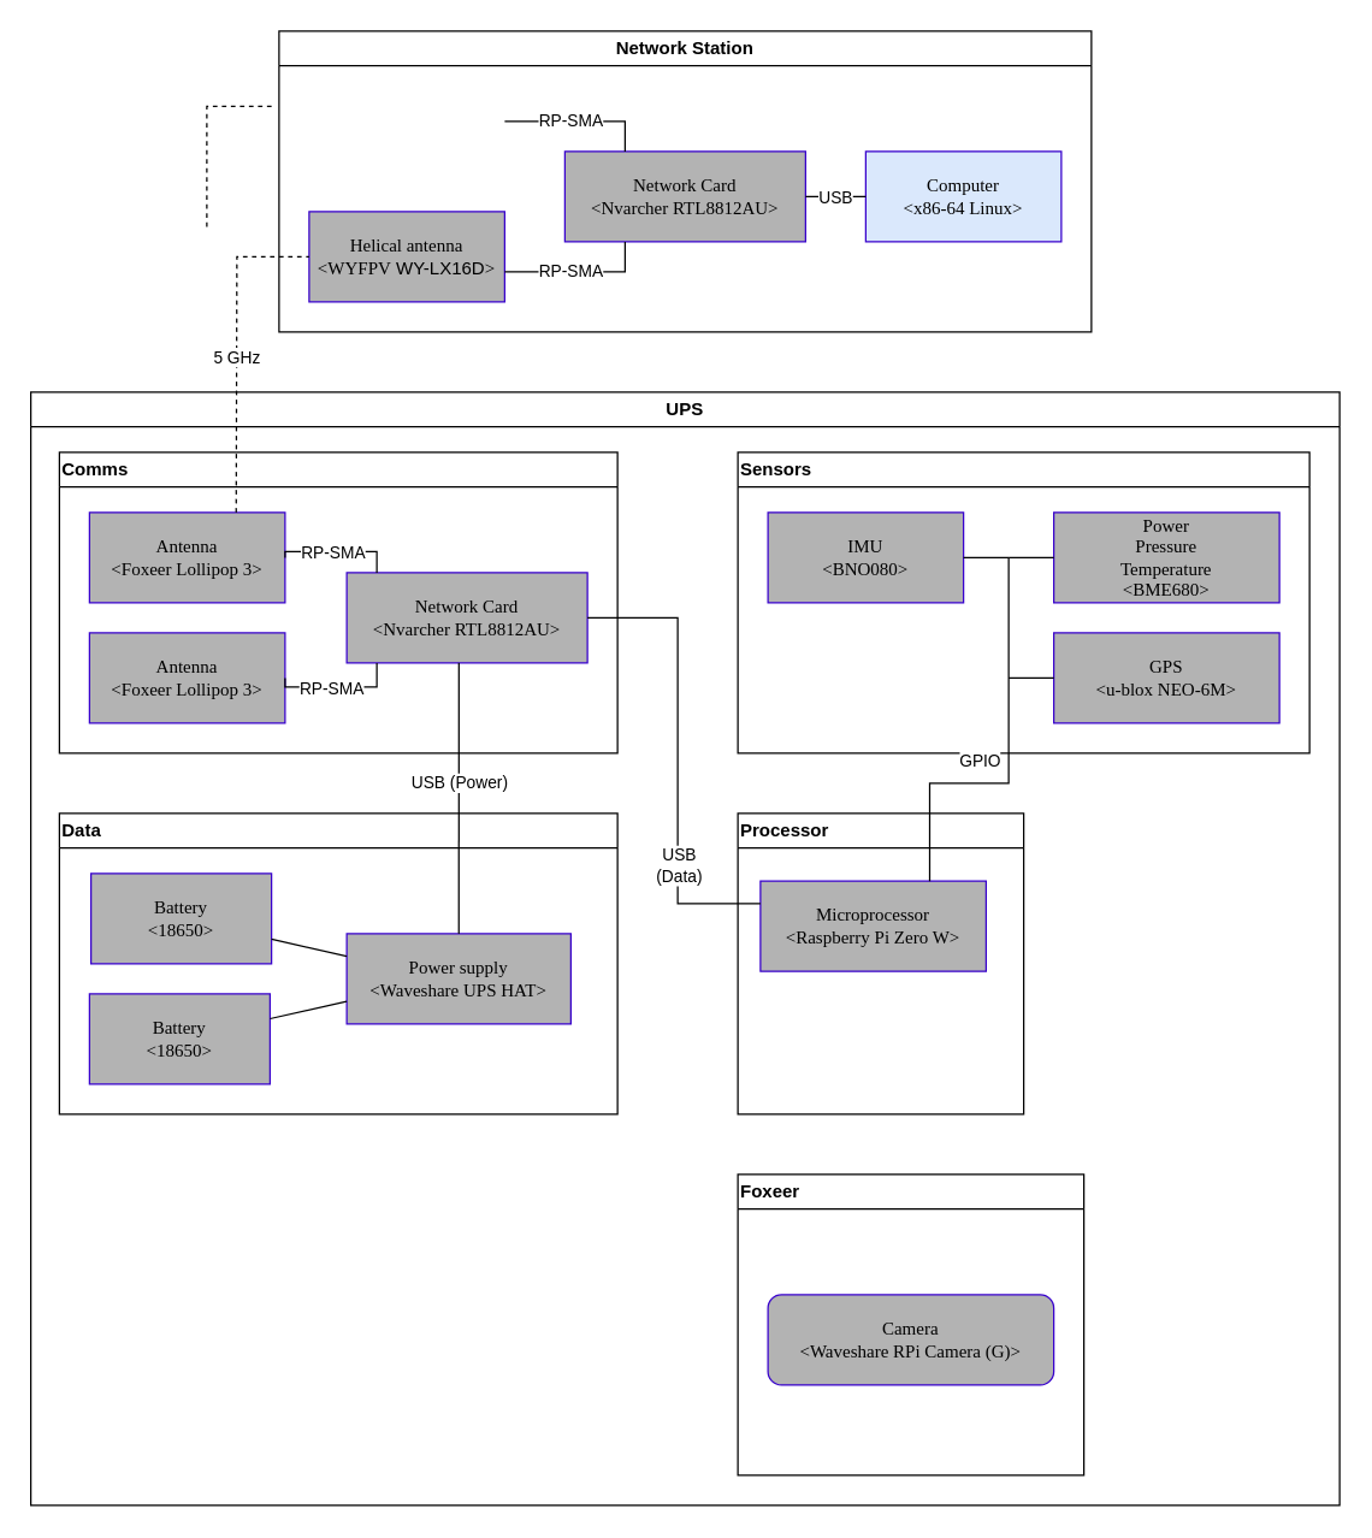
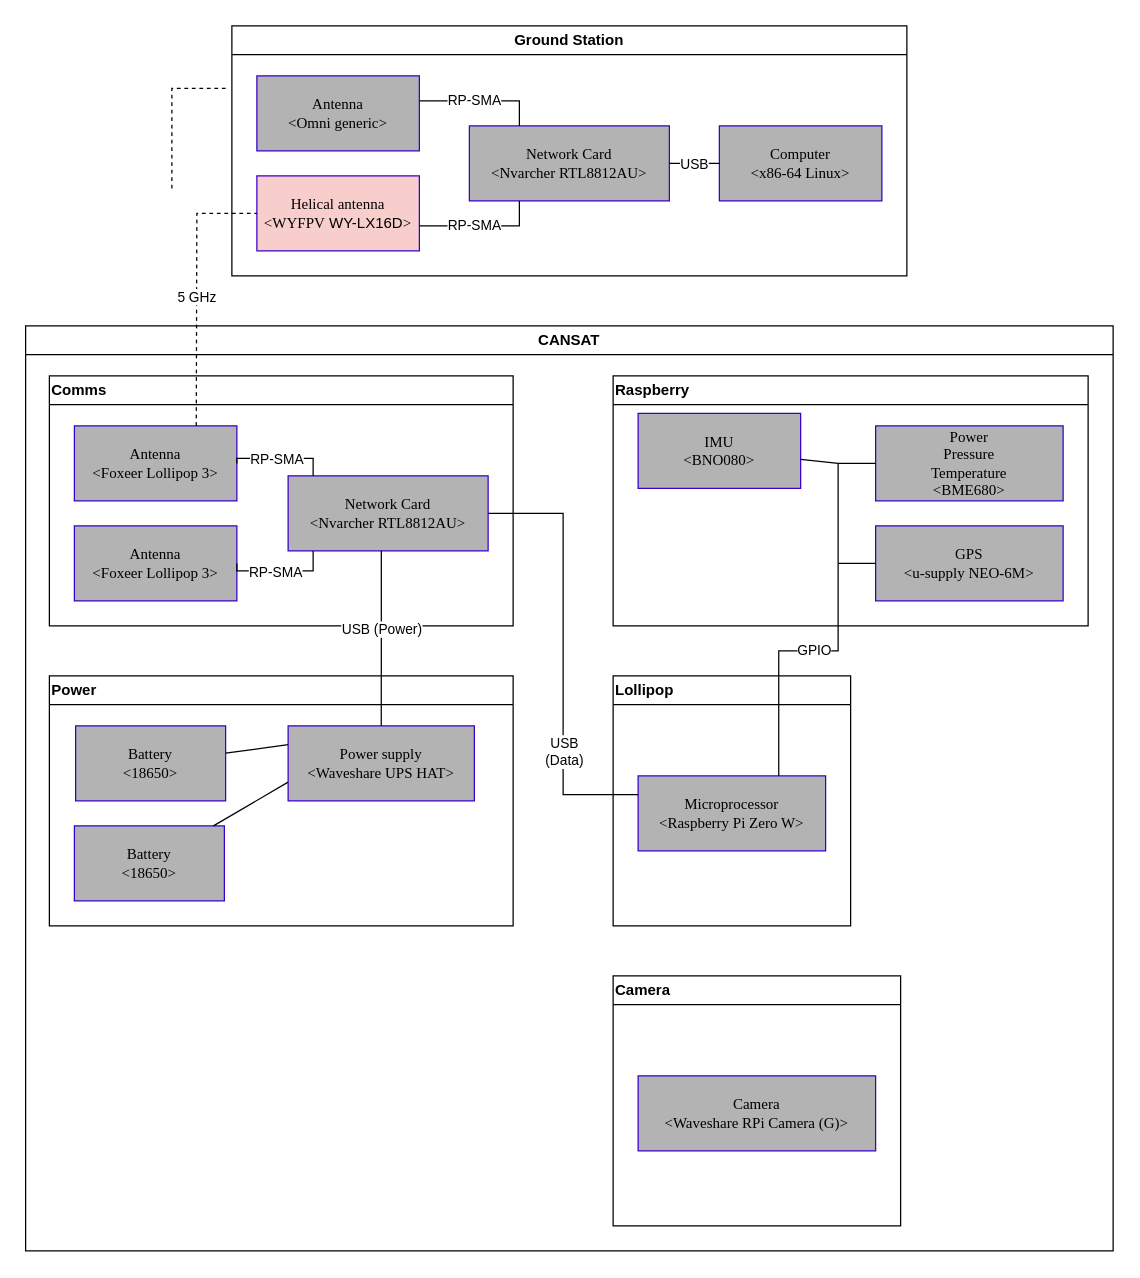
  <mxCell id="0" />
  <mxCell id="1" parent="0" />
- <mxCell id="2" value="Network Station" style="swimlane;whiteSpace=wrap;html=1;" parent="1" vertex="1"><mxGeometry x="185" width="540" height="200" as="geometry" y="20" /></mxCell>
- <mxCell id="3" value="&lt;font face=&quot;Verdana&quot;&gt;Computer&lt;br&gt;&amp;lt;x86-64&amp;nbsp;Linux&amp;gt;&lt;br&gt;&lt;/font&gt;" style="rounded=0;whiteSpace=wrap;html=1;fillColor=#dae8fc;fontColor=default;strokeColor=#3700CC;" parent="2" vertex="1"><mxGeometry x="390" y="80" width="130" height="60" as="geometry" /></mxCell>
+ <mxCell id="2" value="Ground Station" style="swimlane;whiteSpace=wrap;html=1;" parent="1" vertex="1"><mxGeometry x="185" width="540" height="200" as="geometry" y="20" /></mxCell>
+ <mxCell id="3" value="&lt;font face=&quot;Verdana&quot;&gt;Computer&lt;br&gt;&amp;lt;x86-64&amp;nbsp;Linux&amp;gt;&lt;br&gt;&lt;/font&gt;" style="rounded=0;whiteSpace=wrap;html=1;fillColor=#B3B3B3;fontColor=default;strokeColor=#3700CC;" parent="2" vertex="1"><mxGeometry x="390" y="80" width="130" height="60" as="geometry" /></mxCell>
  <mxCell id="4" value="&lt;font face=&quot;Verdana&quot;&gt;Network Card&lt;br&gt;&amp;lt;Nvarcher RTL8812AU&amp;gt;&lt;/font&gt;" style="rounded=0;whiteSpace=wrap;html=1;fillColor=#B3B3B3;fontColor=default;strokeColor=#3700CC;" parent="2" vertex="1"><mxGeometry x="190" y="80" width="160" height="60" as="geometry" /></mxCell>
- <mxCell id="6" value="&lt;font face=&quot;Verdana&quot;&gt;Helical antenna&lt;br&gt;&amp;lt;WYFPV&lt;/font&gt; WY-LX16D&lt;font face=&quot;Verdana&quot;&gt;&amp;gt;&lt;br&gt;&lt;/font&gt;" style="rounded=0;whiteSpace=wrap;html=1;fillColor=#B3B3B3;fontColor=default;strokeColor=#3700CC;" parent="2" vertex="1"><mxGeometry x="20" y="120" width="130" height="60" as="geometry" /></mxCell>
+ <mxCell id="5" value="&lt;font face=&quot;Verdana&quot;&gt;Antenna&lt;br&gt;&amp;lt;Omni generic&amp;gt;&lt;br&gt;&lt;/font&gt;" style="rounded=0;whiteSpace=wrap;html=1;fillColor=#B3B3B3;fontColor=default;strokeColor=#3700CC;" parent="2" vertex="1"><mxGeometry x="20" y="40" width="130" height="60" as="geometry" /></mxCell>
+ <mxCell id="6" value="&lt;font face=&quot;Verdana&quot;&gt;Helical antenna&lt;br&gt;&amp;lt;WYFPV&lt;/font&gt; WY-LX16D&lt;font face=&quot;Verdana&quot;&gt;&amp;gt;&lt;br&gt;&lt;/font&gt;" style="rounded=0;whiteSpace=wrap;html=1;fillColor=#f8cecc;fontColor=default;strokeColor=#3700CC;" parent="2" vertex="1"><mxGeometry x="20" y="120" width="130" height="60" as="geometry" /></mxCell>
  <mxCell id="7" value="RP-SMA" style="endArrow=none;html=1;rounded=0;edgeStyle=elbowEdgeStyle;elbow=vertical;exitX=0.25;exitY=0;exitDx=0;exitDy=0;" parent="2" source="4" edge="1"><mxGeometry x="0.111" width="50" height="50" relative="1" as="geometry"><mxPoint x="114" y="-40" as="sourcePoint" /><mxPoint x="150" y="60" as="targetPoint" /><Array as="points"><mxPoint x="330" y="60" /></Array><mxPoint as="offset" /></mxGeometry></mxCell>
  <mxCell id="8" value="RP-SMA" style="endArrow=none;html=1;rounded=0;edgeStyle=elbowEdgeStyle;elbow=vertical;exitX=0.25;exitY=1;exitDx=0;exitDy=0;" parent="2" source="4" edge="1"><mxGeometry x="0.111" width="50" height="50" relative="1" as="geometry"><mxPoint x="114" y="-40" as="sourcePoint" /><mxPoint x="150" y="160" as="targetPoint" /><Array as="points"><mxPoint x="330" y="160" /></Array><mxPoint as="offset" /></mxGeometry></mxCell>
  <mxCell id="9" value="" style="endArrow=none;html=1;rounded=0;" parent="2" source="3" edge="1"><mxGeometry width="50" height="50" relative="1" as="geometry"><mxPoint x="-86" y="-40" as="sourcePoint" /><mxPoint x="350" y="110" as="targetPoint" /></mxGeometry></mxCell>
  <mxCell id="10" value="USB" style="edgeLabel;html=1;align=center;verticalAlign=middle;resizable=0;points=[];" parent="9" vertex="1" connectable="0"><mxGeometry x="-0.172" y="-1" relative="1" as="geometry"><mxPoint x="-4" y="1" as="offset" /></mxGeometry></mxCell>
- <mxCell id="11" value="UPS" style="swimlane;whiteSpace=wrap;html=1;" parent="1" vertex="1"><mxGeometry y="260" width="870" height="740" as="geometry" x="20" /></mxCell>
- <mxCell id="12" value="Sensors" style="swimlane;whiteSpace=wrap;html=1;align=left;" parent="11" vertex="1"><mxGeometry x="470" y="40" width="380" height="200" as="geometry" /></mxCell>
- <mxCell id="13" value="&lt;font face=&quot;Verdana&quot;&gt;IMU&lt;br&gt;&amp;lt;BNO080&amp;gt;&lt;br&gt;&lt;/font&gt;" style="rounded=0;whiteSpace=wrap;html=1;fillColor=#B3B3B3;fontColor=default;strokeColor=#3700CC;" parent="12" vertex="1"><mxGeometry x="20" y="40" width="130" height="60" as="geometry" /></mxCell>
+ <mxCell id="11" value="CANSAT" style="swimlane;whiteSpace=wrap;html=1;" parent="1" vertex="1"><mxGeometry y="260" width="870" height="740" as="geometry" x="20" /></mxCell>
+ <mxCell id="12" value="Raspberry" style="swimlane;whiteSpace=wrap;html=1;align=left;" parent="11" vertex="1"><mxGeometry x="470" y="40" width="380" height="200" as="geometry" /></mxCell>
+ <mxCell id="13" value="&lt;font face=&quot;Verdana&quot;&gt;IMU&lt;br&gt;&amp;lt;BNO080&amp;gt;&lt;br&gt;&lt;/font&gt;" style="rounded=0;whiteSpace=wrap;html=1;fillColor=#B3B3B3;fontColor=default;strokeColor=#3700CC;" parent="12" vertex="1"><mxGeometry x="20" y="30" width="130" height="60" as="geometry" /></mxCell>
  <mxCell id="14" value="&lt;div style=&quot;&quot;&gt;&lt;font face=&quot;Verdana&quot;&gt;Power&lt;/font&gt;&lt;/div&gt;&lt;div style=&quot;&quot;&gt;&lt;font face=&quot;Verdana&quot;&gt;Pressure&lt;/font&gt;&lt;/div&gt;&lt;div style=&quot;&quot;&gt;&lt;font face=&quot;Verdana&quot;&gt;Temperature&lt;/font&gt;&lt;/div&gt;&lt;font face=&quot;Verdana&quot;&gt;&lt;div style=&quot;&quot;&gt;&amp;lt;BME680&amp;gt;&lt;/div&gt;&lt;/font&gt;" style="rounded=0;whiteSpace=wrap;html=1;fillColor=#B3B3B3;fontColor=default;strokeColor=#3700CC;align=center;" parent="12" vertex="1"><mxGeometry x="210" y="40" width="150" height="60" as="geometry" /></mxCell>
  <mxCell id="15" value="" style="endArrow=none;html=1;rounded=0;" parent="12" source="13" edge="1"><mxGeometry width="50" height="50" relative="1" as="geometry"><mxPoint x="-1230" y="-330" as="sourcePoint" /><mxPoint x="180" y="70" as="targetPoint" /></mxGeometry></mxCell>
  <mxCell id="16" value="" style="endArrow=none;html=1;rounded=0;exitX=0;exitY=0.5;exitDx=0;exitDy=0;" parent="12" source="14" edge="1"><mxGeometry width="50" height="50" relative="1" as="geometry"><mxPoint x="-1240.711" y="-310" as="sourcePoint" /><mxPoint x="180" y="70" as="targetPoint" /></mxGeometry></mxCell>
- <mxCell id="17" value="&lt;font face=&quot;Verdana&quot;&gt;GPS&lt;br&gt;&amp;lt;u-blox NEO-6M&amp;gt;&lt;br&gt;&lt;/font&gt;" style="rounded=0;whiteSpace=wrap;html=1;fillColor=#B3B3B3;fontColor=default;strokeColor=#3700CC;" parent="12" vertex="1"><mxGeometry x="210" y="120" width="150" height="60" as="geometry" /></mxCell>
+ <mxCell id="17" value="&lt;font face=&quot;Verdana&quot;&gt;GPS&lt;br&gt;&amp;lt;u-supply NEO-6M&amp;gt;&lt;br&gt;&lt;/font&gt;" style="rounded=0;whiteSpace=wrap;html=1;fillColor=#B3B3B3;fontColor=default;strokeColor=#3700CC;" parent="12" vertex="1"><mxGeometry x="210" y="120" width="150" height="60" as="geometry" /></mxCell>
  <mxCell id="18" value="" style="endArrow=none;html=1;rounded=0;" parent="12" source="17" edge="1"><mxGeometry width="50" height="50" relative="1" as="geometry"><mxPoint x="-330.711" y="-80" as="sourcePoint" /><mxPoint x="180" y="150" as="targetPoint" /></mxGeometry></mxCell>
  <mxCell id="19" value="Comms" style="swimlane;whiteSpace=wrap;html=1;align=left;" parent="11" vertex="1"><mxGeometry x="19" y="40" width="371" height="200" as="geometry" /></mxCell>
  <mxCell id="20" value="&lt;font face=&quot;Verdana&quot;&gt;Antenna&lt;br&gt;&amp;lt;Foxeer Lollipop 3&amp;gt;&lt;br&gt;&lt;/font&gt;" style="rounded=0;whiteSpace=wrap;html=1;fillColor=#B3B3B3;fontColor=default;strokeColor=#3700CC;" parent="19" vertex="1"><mxGeometry x="20" y="40" width="130" height="60" as="geometry" /></mxCell>
  <mxCell id="21" value="&lt;font face=&quot;Verdana&quot;&gt;Antenna&lt;br&gt;&amp;lt;Foxeer Lollipop 3&amp;gt;&lt;br&gt;&lt;/font&gt;" style="rounded=0;whiteSpace=wrap;html=1;fillColor=#B3B3B3;fontColor=default;strokeColor=#3700CC;" parent="19" vertex="1"><mxGeometry x="20" y="120" width="130" height="60" as="geometry" /></mxCell>
  <mxCell id="22" value="&lt;font face=&quot;Verdana&quot;&gt;Network Card&lt;br&gt;&amp;lt;Nvarcher RTL8812AU&amp;gt;&lt;/font&gt;" style="rounded=0;whiteSpace=wrap;html=1;fillColor=#B3B3B3;fontColor=default;strokeColor=#3700CC;" parent="19" vertex="1"><mxGeometry x="191" y="80" width="160" height="60" as="geometry" /></mxCell>
  <mxCell id="23" value="" style="endArrow=none;html=1;rounded=0;entryX=1;entryY=0.5;entryDx=0;entryDy=0;edgeStyle=elbowEdgeStyle;elbow=vertical;" parent="19" source="22" target="21" edge="1"><mxGeometry width="50" height="50" relative="1" as="geometry"><mxPoint x="-787.711" y="-40" as="sourcePoint" /><mxPoint x="111.289" y="110" as="targetPoint" /><Array as="points"><mxPoint x="211" y="156" /></Array></mxGeometry></mxCell>
  <mxCell id="24" value="RP-SMA" style="edgeLabel;html=1;align=center;verticalAlign=middle;resizable=0;points=[];" parent="23" vertex="1" connectable="0"><mxGeometry x="-0.239" relative="1" as="geometry"><mxPoint x="-15" as="offset" /></mxGeometry></mxCell>
  <mxCell id="25" value="" style="endArrow=none;html=1;rounded=0;entryX=1;entryY=0.5;entryDx=0;entryDy=0;edgeStyle=elbowEdgeStyle;elbow=vertical;" parent="19" source="22" target="20" edge="1"><mxGeometry width="50" height="50" relative="1" as="geometry"><mxPoint x="-828.711" y="-64" as="sourcePoint" /><mxPoint x="120.289" y="110" as="targetPoint" /><Array as="points"><mxPoint x="211" y="66" /></Array></mxGeometry></mxCell>
  <mxCell id="26" value="RP-SMA" style="edgeLabel;html=1;align=center;verticalAlign=middle;resizable=0;points=[];" parent="25" vertex="1" connectable="0"><mxGeometry x="-0.399" relative="1" as="geometry"><mxPoint x="-20" as="offset" /></mxGeometry></mxCell>
- <mxCell id="27" value="Processor" style="swimlane;whiteSpace=wrap;html=1;align=left;" parent="11" vertex="1"><mxGeometry x="470" y="280" width="190" height="200" as="geometry" /></mxCell>
- <mxCell id="28" value="&lt;font face=&quot;Verdana&quot;&gt;Microprocessor&lt;br&gt;&amp;lt;Raspberry Pi Zero W&amp;gt;&lt;br&gt;&lt;/font&gt;" style="rounded=0;whiteSpace=wrap;html=1;fillColor=#B3B3B3;fontColor=default;strokeColor=#3700CC;" parent="27" vertex="1"><mxGeometry x="15" y="45" width="150" height="60" as="geometry" /></mxCell>
+ <mxCell id="27" value="Lollipop" style="swimlane;whiteSpace=wrap;html=1;align=left;" parent="11" vertex="1"><mxGeometry x="470" y="280" width="190" height="200" as="geometry" /></mxCell>
+ <mxCell id="28" value="&lt;font face=&quot;Verdana&quot;&gt;Microprocessor&lt;br&gt;&amp;lt;Raspberry Pi Zero W&amp;gt;&lt;br&gt;&lt;/font&gt;" style="rounded=0;whiteSpace=wrap;html=1;fillColor=#B3B3B3;fontColor=default;strokeColor=#3700CC;" parent="27" vertex="1"><mxGeometry x="20" y="80" width="150" height="60" as="geometry" /></mxCell>
  <mxCell id="29" value="" style="endArrow=none;html=1;rounded=0;entryX=0;entryY=0.25;entryDx=0;entryDy=0;edgeStyle=elbowEdgeStyle;" parent="11" source="22" target="28" edge="1"><mxGeometry width="50" height="50" relative="1" as="geometry"><mxPoint x="-579" as="sourcePoint" /><mxPoint x="440.711" y="150" as="targetPoint" /><Array as="points"><mxPoint x="430" y="270" /></Array></mxGeometry></mxCell>
  <mxCell id="30" value="USB&lt;br&gt;(Data)" style="edgeLabel;html=1;align=center;verticalAlign=middle;resizable=0;points=[];" parent="29" vertex="1" connectable="0"><mxGeometry x="0.287" relative="1" as="geometry"><mxPoint y="28" as="offset" /></mxGeometry></mxCell>
- <mxCell id="31" value="Data" style="swimlane;whiteSpace=wrap;html=1;startSize=23;align=left;" parent="11" vertex="1"><mxGeometry x="19" y="280" width="371" height="200" as="geometry" /></mxCell>
+ <mxCell id="31" value="Power" style="swimlane;whiteSpace=wrap;html=1;startSize=23;align=left;" parent="11" vertex="1"><mxGeometry x="19" y="280" width="371" height="200" as="geometry" /></mxCell>
  <mxCell id="32" value="&lt;font face=&quot;Verdana&quot;&gt;Battery&lt;br&gt;&amp;lt;18650&amp;gt;&lt;br&gt;&lt;/font&gt;" style="rounded=0;whiteSpace=wrap;html=1;fillColor=#B3B3B3;fontColor=default;strokeColor=#3700CC;" parent="31" vertex="1"><mxGeometry x="21" y="40" width="120" height="60" as="geometry" /></mxCell>
  <mxCell id="33" value="&lt;font face=&quot;Verdana&quot;&gt;Battery&lt;br&gt;&amp;lt;18650&amp;gt;&lt;br&gt;&lt;/font&gt;" style="rounded=0;whiteSpace=wrap;html=1;fillColor=#B3B3B3;fontColor=default;strokeColor=#3700CC;" parent="31" vertex="1"><mxGeometry x="20" y="120" width="120" height="60" as="geometry" /></mxCell>
- <mxCell id="34" value="&lt;font face=&quot;Verdana&quot;&gt;Power supply&lt;br&gt;&amp;lt;Waveshare UPS HAT&amp;gt;&lt;br&gt;&lt;/font&gt;" style="rounded=0;whiteSpace=wrap;html=1;fillColor=#B3B3B3;fontColor=default;strokeColor=#3700CC;" parent="31" vertex="1"><mxGeometry x="191" y="80" width="149" height="60" as="geometry" /></mxCell>
+ <mxCell id="34" value="&lt;font face=&quot;Verdana&quot;&gt;Power supply&lt;br&gt;&amp;lt;Waveshare UPS HAT&amp;gt;&lt;br&gt;&lt;/font&gt;" style="rounded=0;whiteSpace=wrap;html=1;fillColor=#B3B3B3;fontColor=default;strokeColor=#3700CC;" parent="31" vertex="1"><mxGeometry x="191" y="40" width="149" height="60" as="geometry" /></mxCell>
  <mxCell id="35" value="" style="endArrow=none;html=1;rounded=0;entryX=0;entryY=0.25;entryDx=0;entryDy=0;" parent="31" source="32" target="34" edge="1"><mxGeometry width="50" height="50" relative="1" as="geometry"><mxPoint x="-808" y="-300" as="sourcePoint" /><mxPoint x="191" y="110" as="targetPoint" /></mxGeometry></mxCell>
  <mxCell id="36" value="" style="endArrow=none;html=1;rounded=0;entryX=0;entryY=0.75;entryDx=0;entryDy=0;" parent="31" source="33" target="34" edge="1"><mxGeometry width="50" height="50" relative="1" as="geometry"><mxPoint x="-809" y="-220" as="sourcePoint" /><mxPoint x="210.711" y="150" as="targetPoint" /></mxGeometry></mxCell>
  <mxCell id="37" value="" style="endArrow=none;html=1;rounded=0;entryX=0.466;entryY=1;entryDx=0;entryDy=0;entryPerimeter=0;" parent="11" source="34" target="22" edge="1"><mxGeometry width="50" height="50" relative="1" as="geometry"><mxPoint x="-664.5" y="-100.711" as="sourcePoint" /><mxPoint x="284.5" y="269.289" as="targetPoint" /></mxGeometry></mxCell>
  <mxCell id="38" value="USB (Power)" style="edgeLabel;html=1;align=center;verticalAlign=middle;resizable=0;points=[];" parent="37" vertex="1" connectable="0"><mxGeometry x="0.129" y="1" relative="1" as="geometry"><mxPoint x="1" y="2" as="offset" /></mxGeometry></mxCell>
  <mxCell id="39" value="" style="endArrow=none;html=1;rounded=0;exitX=0.75;exitY=0;exitDx=0;exitDy=0;edgeStyle=elbowEdgeStyle;elbow=vertical;" parent="11" source="28" edge="1"><mxGeometry width="50" height="50" relative="1" as="geometry"><mxPoint x="700" y="360" as="sourcePoint" /><mxPoint x="650" y="110" as="targetPoint" /><Array as="points"><mxPoint x="630" y="260" /></Array></mxGeometry></mxCell>
  <mxCell id="40" value="GPIO" style="edgeLabel;html=1;align=center;verticalAlign=middle;resizable=0;points=[];" parent="39" vertex="1" connectable="0"><mxGeometry relative="1" as="geometry"><mxPoint x="-20" y="1" as="offset" /></mxGeometry></mxCell>
- <mxCell id="41" value="Foxeer" style="swimlane;whiteSpace=wrap;html=1;startSize=23;align=left;" parent="11" vertex="1"><mxGeometry x="470" y="520" width="230" height="200" as="geometry" /></mxCell>
- <mxCell id="42" value="&lt;font face=&quot;Verdana&quot;&gt;Camera&lt;br&gt;&amp;lt;Waveshare RPi Camera (G)&amp;gt;&lt;br&gt;&lt;/font&gt;" style="whiteSpace=wrap;html=1;fillColor=#B3B3B3;fontColor=default;strokeColor=#3700CC;rounded=1;" parent="41" vertex="1"><mxGeometry x="20" y="80" width="190" height="60" as="geometry" /></mxCell>
+ <mxCell id="41" value="Camera" style="swimlane;whiteSpace=wrap;html=1;startSize=23;align=left;" parent="11" vertex="1"><mxGeometry x="470" y="520" width="230" height="200" as="geometry" /></mxCell>
+ <mxCell id="42" value="&lt;font face=&quot;Verdana&quot;&gt;Camera&lt;br&gt;&amp;lt;Waveshare RPi Camera (G)&amp;gt;&lt;br&gt;&lt;/font&gt;" style="rounded=0;whiteSpace=wrap;html=1;fillColor=#B3B3B3;fontColor=default;strokeColor=#3700CC;" parent="41" vertex="1"><mxGeometry x="20" y="80" width="190" height="60" as="geometry" /></mxCell>
  <mxCell id="43" value="" style="endArrow=none;dashed=1;html=1;rounded=0;entryX=0;entryY=0.5;entryDx=0;entryDy=0;edgeStyle=elbowEdgeStyle;exitX=0.75;exitY=0;exitDx=0;exitDy=0;" parent="1" source="20" target="6" edge="1"><mxGeometry width="50" height="50" relative="1" as="geometry"><mxPoint x="124" y="79.289" as="sourcePoint" /><mxPoint x="105" y="229.289" as="targetPoint" /><Array as="points"><mxPoint x="157" y="260" /></Array></mxGeometry></mxCell>
  <mxCell id="44" value="" style="endArrow=none;dashed=1;html=1;rounded=0;edgeStyle=elbowEdgeStyle;" parent="43" edge="1"><mxGeometry width="50" height="50" relative="1" as="geometry"><mxPoint x="137" y="150" as="sourcePoint" /><mxPoint x="180" y="70" as="targetPoint" /><Array as="points"><mxPoint x="137" y="240" /></Array></mxGeometry></mxCell>
  <mxCell id="45" value="5 GHz" style="edgeLabel;html=1;align=center;verticalAlign=middle;resizable=0;points=[];" parent="43" vertex="1" connectable="0"><mxGeometry x="-0.051" y="1" relative="1" as="geometry"><mxPoint as="offset" /></mxGeometry></mxCell>
